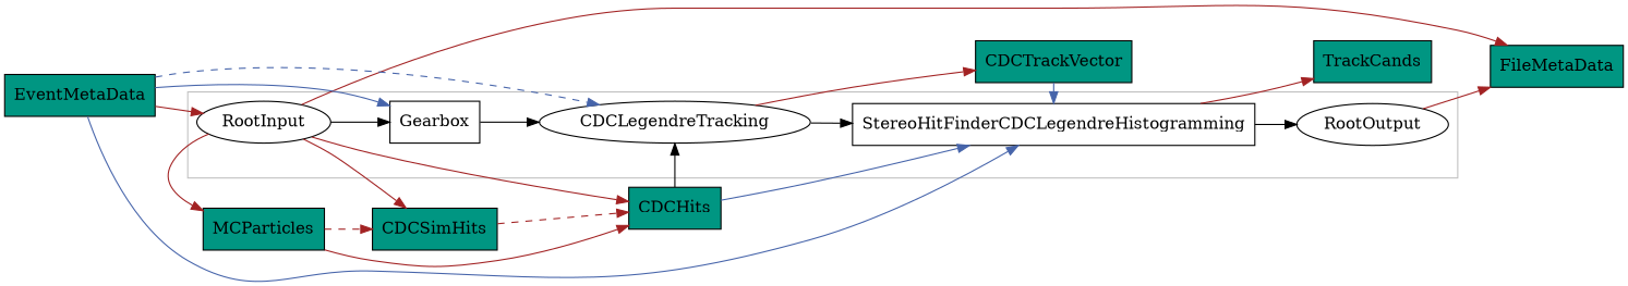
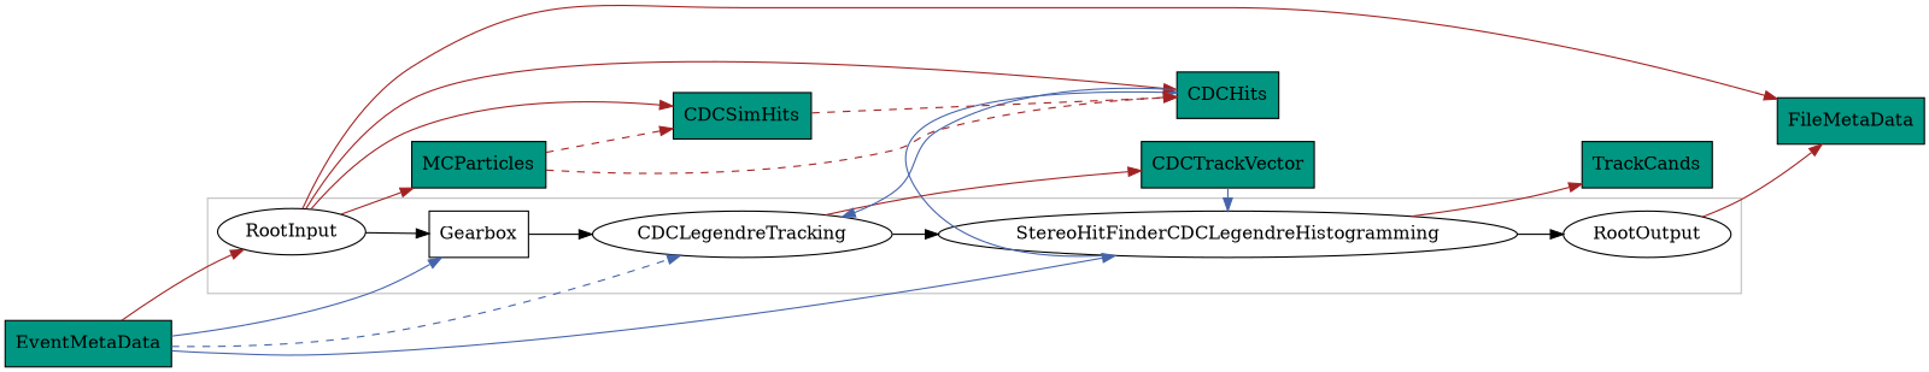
  digraph {
    compound=true
    rankdir=LR
    node [shape=box style=filled fillcolor="#009682"]
    edge [color="#A22223"]
-   StereoHitFinderCDCLegendreHistogramming [style="" fillcolor=""]
+   StereoHitFinderCDCLegendreHistogramming [shape="" style="" fillcolor=""]
    RootOutput [shape="" style="" fillcolor=""]
    CDCLegendreTracking [shape="" style="" fillcolor=""]
    Gearbox [style="" fillcolor=""]
    RootInput [shape="" style="" fillcolor=""]
    clusterMain_inv [shape=point style=invis fillcolor=""]
    TrackCands
    FileMetaData
    CDCTrackVector
    CDCHits
    CDCSimHits
    MCParticles
    EventMetaData
    subgraph cluster_1 {
      color=grey
      rank=min
      style=solid
      StereoHitFinderCDCLegendreHistogramming
      RootOutput
      CDCLegendreTracking
      Gearbox
      RootInput
      clusterMain_inv
    }
    StereoHitFinderCDCLegendreHistogramming -> RootOutput [color=black]
    StereoHitFinderCDCLegendreHistogramming -> TrackCands
    RootOutput -> FileMetaData
    CDCLegendreTracking -> StereoHitFinderCDCLegendreHistogramming [color=black]
    CDCLegendreTracking -> CDCTrackVector
    Gearbox -> CDCLegendreTracking [color=black]
    RootInput -> Gearbox [color=black]
    RootInput -> FileMetaData
    RootInput -> CDCHits
    RootInput -> CDCSimHits
    RootInput -> MCParticles
    CDCTrackVector -> StereoHitFinderCDCLegendreHistogramming [color="#4664AA"]
-   CDCHits -> StereoHitFinderCDCLegendreHistogramming [color="#4664AA"]
-   CDCHits -> CDCLegendreTracking [color=black]
+   StereoHitFinderCDCLegendreHistogramming -> CDCHits [color="#4664AA"]
+   CDCHits -> CDCLegendreTracking [color="#4664AA"]
    CDCSimHits -> CDCHits [style=dashed]
-   MCParticles -> CDCHits [style=solid]
+   MCParticles -> CDCHits [style=dashed]
    MCParticles -> CDCSimHits [style=dashed]
    EventMetaData -> StereoHitFinderCDCLegendreHistogramming [color="#4664AA"]
    EventMetaData -> CDCLegendreTracking [color="#4664AA" style=dashed]
    EventMetaData -> Gearbox [color="#4664AA"]
    EventMetaData -> RootInput
  }
